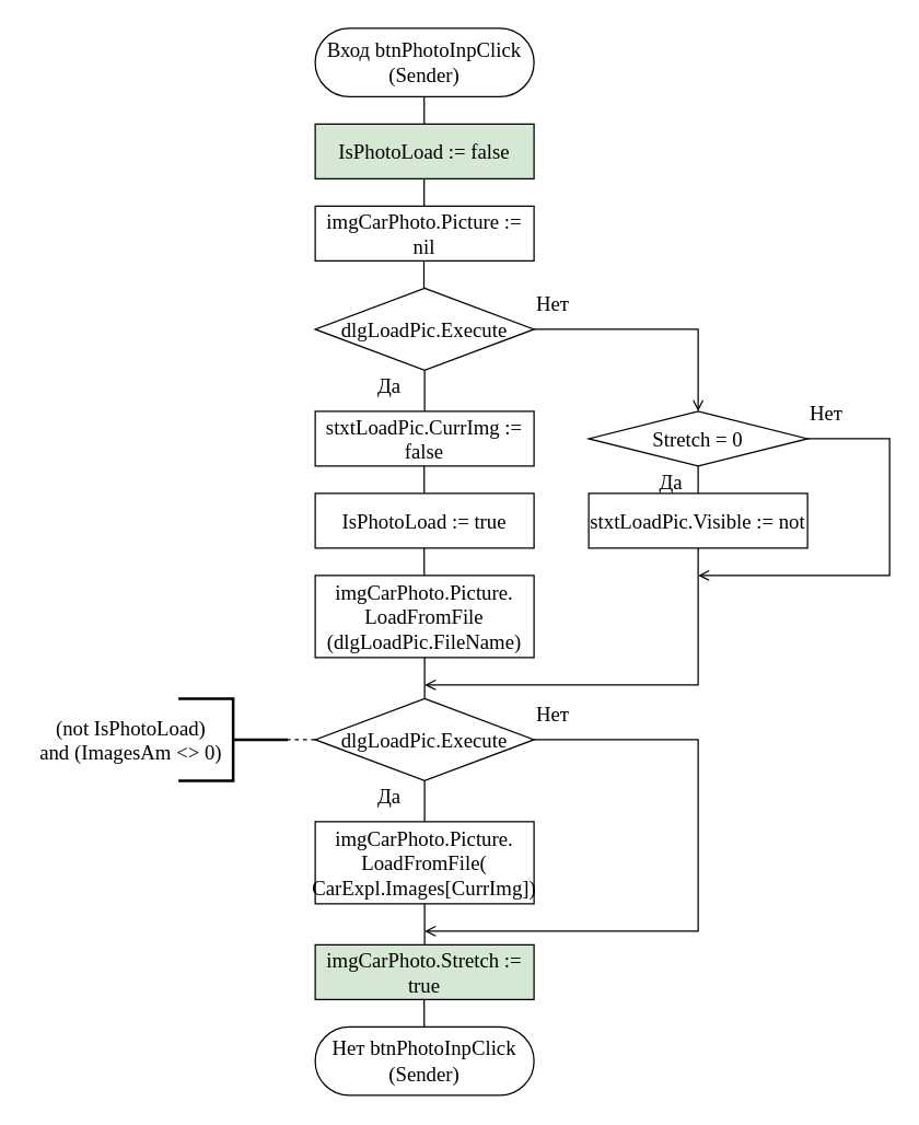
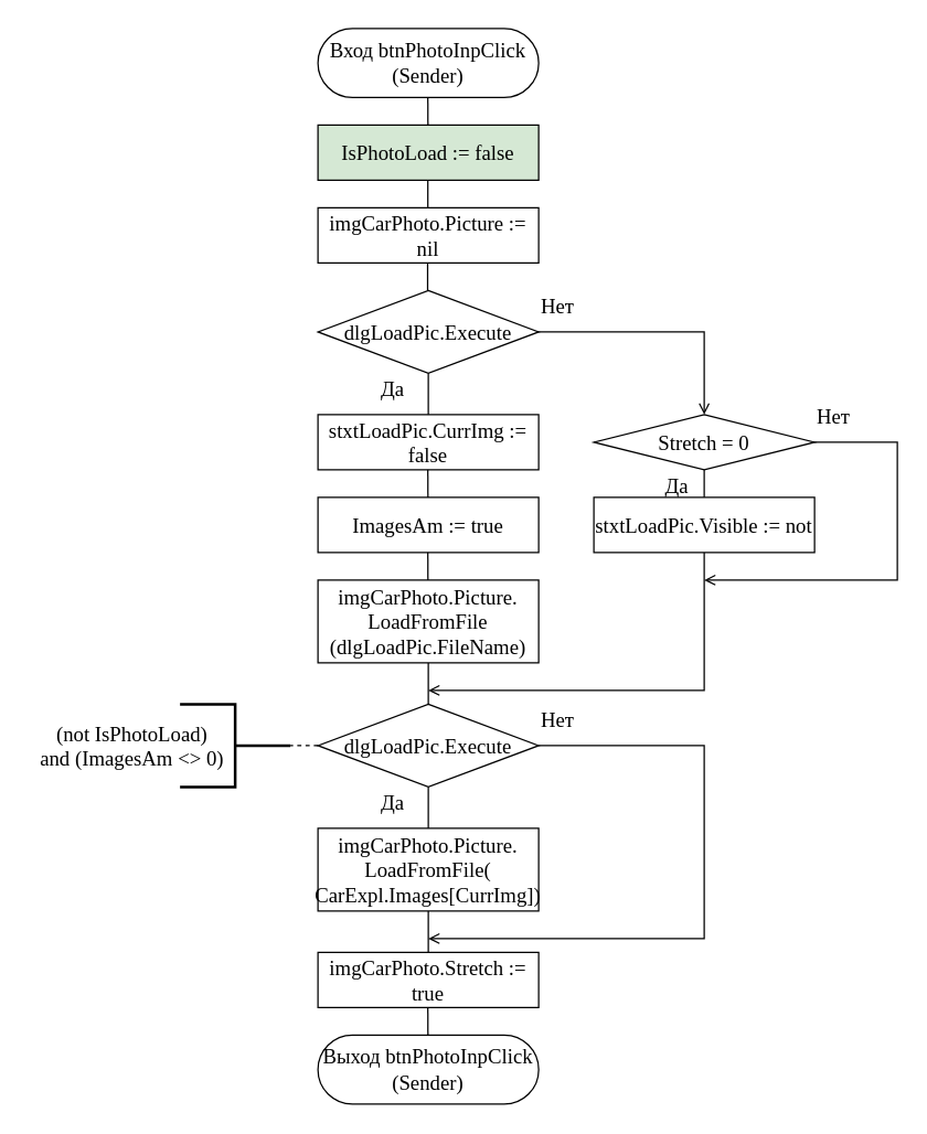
  <mxCell id="0" />
  <mxCell id="1" parent="0" />
  <mxCell id="2" value="Вход&amp;nbsp;&lt;span lang=&quot;EN-US&quot; style=&quot;font-size: 15px; line-height: 115%;&quot;&gt;btnPhotoInpClick&lt;br style=&quot;font-size: 15px;&quot;&gt;&lt;/span&gt;&lt;span style=&quot;font-size: 15px; line-height: 115%;&quot;&gt;(&lt;/span&gt;&lt;span lang=&quot;EN-US&quot; style=&quot;font-size: 15px; line-height: 115%;&quot;&gt;Sender&lt;/span&gt;&lt;span style=&quot;font-size: 15px; line-height: 115%;&quot;&gt;)&lt;/span&gt;" style="rounded=1;whiteSpace=wrap;html=1;fontSize=15;arcSize=50;fontFamily=Times New Roman;" vertex="1" parent="1"><mxGeometry x="230" y="20" width="160" height="50" as="geometry" /></mxCell>
  <mxCell id="3" value="" style="endArrow=none;html=1;fontFamily=Times New Roman;fontSize=15;rounded=0;" edge="1" parent="1"><mxGeometry width="50" height="50" relative="1" as="geometry"><mxPoint x="309.66" y="150" as="sourcePoint" /><mxPoint x="309.66" y="130" as="targetPoint" /></mxGeometry></mxCell>
  <mxCell id="4" value="Да" style="text;html=1;resizable=0;points=[];autosize=1;align=left;verticalAlign=top;spacingTop=-4;fontFamily=Times New Roman;fontSize=15;" vertex="1" parent="1"><mxGeometry x="274" y="270" width="30" height="20" as="geometry" /></mxCell>
  <mxCell id="5" value="Нет" style="text;html=1;resizable=0;points=[];autosize=1;align=left;verticalAlign=top;spacingTop=-4;fontFamily=Times New Roman;fontSize=15;" vertex="1" parent="1"><mxGeometry x="390" y="210" width="40" height="20" as="geometry" /></mxCell>
  <mxCell id="6" value="IsPhotoLoad := false" style="rounded=0;whiteSpace=wrap;html=1;fontSize=15;fontFamily=Times New Roman;fillColor=#d5e8d4;" vertex="1" parent="1"><mxGeometry x="230" y="90" width="160" height="40" as="geometry" /></mxCell>
  <mxCell id="7" value="" style="endArrow=none;html=1;fontFamily=Times New Roman;fontSize=15;rounded=0;exitX=0.513;exitY=0.003;exitDx=0;exitDy=0;exitPerimeter=0;" edge="1" parent="1"><mxGeometry width="50" height="50" relative="1" as="geometry"><mxPoint x="309.74" y="90.12" as="sourcePoint" /><mxPoint x="309.66" y="70" as="targetPoint" /></mxGeometry></mxCell>
  <mxCell id="8" value="" style="endArrow=none;html=1;fontFamily=Times New Roman;fontSize=15;rounded=0;" edge="1" parent="1"><mxGeometry width="50" height="50" relative="1" as="geometry"><mxPoint x="309.5" y="210" as="sourcePoint" /><mxPoint x="309.5" y="190" as="targetPoint" /></mxGeometry></mxCell>
  <mxCell id="9" value="" style="strokeWidth=2;html=1;shape=mxgraph.flowchart.annotation_2;align=left;fontSize=15;flipH=1;rounded=0;fillColor=none;fontFamily=Times New Roman;" vertex="1" parent="1"><mxGeometry x="130" y="510" width="80" height="60" as="geometry" /></mxCell>
  <mxCell id="10" value="" style="endArrow=none;dashed=1;html=1;fontSize=15;entryX=0;entryY=0.5;entryPerimeter=0;fontFamily=Times New Roman;" edge="1" parent="1" target="9"><mxGeometry width="50" height="50" relative="1" as="geometry"><mxPoint x="230" y="540" as="sourcePoint" /><mxPoint x="130" y="490" as="targetPoint" /></mxGeometry></mxCell>
  <mxCell id="11" value="(not IsPhotoLoad) &lt;br style=&quot;font-size: 15px;&quot;&gt;and (ImagesAm &amp;lt;&amp;gt; 0)" style="text;html=1;align=center;verticalAlign=middle;resizable=0;points=[];autosize=1;fontSize=15;fontFamily=Times New Roman;" vertex="1" parent="1"><mxGeometry x="20" y="520" width="150" height="40" as="geometry" /></mxCell>
  <mxCell id="12" value="imgCarPhoto.Picture := nil" style="rounded=0;whiteSpace=wrap;html=1;fontSize=15;fontFamily=Times New Roman;" vertex="1" parent="1"><mxGeometry x="230" y="150" width="160" height="40" as="geometry" /></mxCell>
  <mxCell id="13" value="dlgLoadPic.Execute" style="rhombus;whiteSpace=wrap;html=1;fontSize=15;rounded=0;fontFamily=Times New Roman;" vertex="1" parent="1"><mxGeometry x="230" y="210" width="160" height="60" as="geometry" /></mxCell>
  <mxCell id="14" value="" style="endArrow=none;html=1;fontFamily=Times New Roman;fontSize=15;rounded=0;" edge="1" parent="1"><mxGeometry width="50" height="50" relative="1" as="geometry"><mxPoint x="310" y="300" as="sourcePoint" /><mxPoint x="310" y="270" as="targetPoint" /></mxGeometry></mxCell>
  <mxCell id="15" value="stxtLoadPic.CurrImg := false" style="rounded=0;whiteSpace=wrap;html=1;fontSize=15;fontFamily=Times New Roman;" vertex="1" parent="1"><mxGeometry x="230" y="300" width="160" height="40" as="geometry" /></mxCell>
- <mxCell id="16" value="IsPhotoLoad := true" style="rounded=0;whiteSpace=wrap;html=1;fontSize=15;fontFamily=Times New Roman;" vertex="1" parent="1"><mxGeometry x="230" y="360" width="160" height="40" as="geometry" /></mxCell>
+ <mxCell id="16" value="ImagesAm := true" style="rounded=0;whiteSpace=wrap;html=1;fontSize=15;fontFamily=Times New Roman;" vertex="1" parent="1"><mxGeometry x="230" y="360" width="160" height="40" as="geometry" /></mxCell>
  <mxCell id="17" value="" style="endArrow=none;html=1;fontFamily=Times New Roman;fontSize=15;rounded=0;exitX=0.513;exitY=0.003;exitDx=0;exitDy=0;exitPerimeter=0;" edge="1" parent="1"><mxGeometry width="50" height="50" relative="1" as="geometry"><mxPoint x="309.74" y="360.12" as="sourcePoint" /><mxPoint x="309.66" y="340" as="targetPoint" /></mxGeometry></mxCell>
  <mxCell id="18" value="imgCarPhoto.Picture.&lt;br style=&quot;font-size: 15px;&quot;&gt;LoadFromFile&lt;br style=&quot;font-size: 15px;&quot;&gt;(dlgLoadPic.FileName)" style="rounded=0;whiteSpace=wrap;html=1;fontSize=15;fontFamily=Times New Roman;" vertex="1" parent="1"><mxGeometry x="230" y="420" width="160" height="60" as="geometry" /></mxCell>
  <mxCell id="19" value="" style="endArrow=none;html=1;fontFamily=Times New Roman;fontSize=15;rounded=0;exitX=0.513;exitY=0.003;exitDx=0;exitDy=0;exitPerimeter=0;" edge="1" parent="1"><mxGeometry width="50" height="50" relative="1" as="geometry"><mxPoint x="309.74" y="420.12" as="sourcePoint" /><mxPoint x="309.66" y="400" as="targetPoint" /></mxGeometry></mxCell>
  <mxCell id="20" value="" style="endArrow=open;html=1;fontSize=15;endFill=0;rounded=0;entryX=0.5;entryY=0;entryDx=0;entryDy=0;fontFamily=Times New Roman;" edge="1" parent="1" target="21"><mxGeometry width="50" height="50" relative="1" as="geometry"><mxPoint x="390" y="240" as="sourcePoint" /><mxPoint x="520" y="240" as="targetPoint" /><Array as="points"><mxPoint x="510" y="240" /></Array></mxGeometry></mxCell>
  <mxCell id="21" value="Stretch = 0" style="rhombus;whiteSpace=wrap;html=1;fontSize=15;rounded=0;fontFamily=Times New Roman;" vertex="1" parent="1"><mxGeometry x="430" y="300" width="160" height="40" as="geometry" /></mxCell>
  <mxCell id="22" value="" style="endArrow=none;html=1;fontFamily=Times New Roman;fontSize=15;rounded=0;" edge="1" parent="1"><mxGeometry width="50" height="50" relative="1" as="geometry"><mxPoint x="510" y="360" as="sourcePoint" /><mxPoint x="510" y="340" as="targetPoint" /></mxGeometry></mxCell>
  <mxCell id="23" value="Да" style="text;html=1;resizable=0;points=[];autosize=1;align=left;verticalAlign=top;spacingTop=-4;fontFamily=Times New Roman;fontSize=15;" vertex="1" parent="1"><mxGeometry x="480" y="340" width="30" height="20" as="geometry" /></mxCell>
  <mxCell id="24" value="stxtLoadPic.Visible := not" style="rounded=0;whiteSpace=wrap;html=1;fontSize=15;fontFamily=Times New Roman;" vertex="1" parent="1"><mxGeometry x="430" y="360" width="160" height="40" as="geometry" /></mxCell>
  <mxCell id="25" value="" style="endArrow=open;html=1;fontSize=15;endFill=0;rounded=0;fontFamily=Times New Roman;" edge="1" parent="1"><mxGeometry width="50" height="50" relative="1" as="geometry"><mxPoint x="590" y="320" as="sourcePoint" /><mxPoint x="510" y="420" as="targetPoint" /><Array as="points"><mxPoint x="650" y="320" /><mxPoint x="650" y="420" /></Array></mxGeometry></mxCell>
  <mxCell id="26" value="Нет" style="text;html=1;resizable=0;points=[];autosize=1;align=left;verticalAlign=top;spacingTop=-4;fontFamily=Times New Roman;fontSize=15;" vertex="1" parent="1"><mxGeometry x="590" y="290" width="40" height="20" as="geometry" /></mxCell>
  <mxCell id="27" value="" style="endArrow=none;html=1;fontFamily=Times New Roman;fontSize=15;rounded=0;" edge="1" parent="1"><mxGeometry width="50" height="50" relative="1" as="geometry"><mxPoint x="310" y="510" as="sourcePoint" /><mxPoint x="310" y="480" as="targetPoint" /></mxGeometry></mxCell>
  <mxCell id="28" value="" style="endArrow=open;html=1;fontSize=15;endFill=0;rounded=0;fontFamily=Times New Roman;" edge="1" parent="1"><mxGeometry width="50" height="50" relative="1" as="geometry"><mxPoint x="510" y="400" as="sourcePoint" /><mxPoint x="310" y="500" as="targetPoint" /><Array as="points"><mxPoint x="510" y="500" /></Array></mxGeometry></mxCell>
  <mxCell id="29" value="dlgLoadPic.Execute" style="rhombus;whiteSpace=wrap;html=1;fontSize=15;rounded=0;fontFamily=Times New Roman;" vertex="1" parent="1"><mxGeometry x="230" y="510" width="160" height="60" as="geometry" /></mxCell>
  <mxCell id="30" value="" style="endArrow=none;html=1;fontFamily=Times New Roman;fontSize=15;rounded=0;" edge="1" parent="1"><mxGeometry width="50" height="50" relative="1" as="geometry"><mxPoint x="310" y="600" as="sourcePoint" /><mxPoint x="310" y="570" as="targetPoint" /></mxGeometry></mxCell>
  <mxCell id="31" value="imgCarPhoto.Picture.&lt;br style=&quot;font-size: 15px;&quot;&gt;LoadFromFile(&lt;br style=&quot;font-size: 15px;&quot;&gt;CarExpl.Images[CurrImg])" style="rounded=0;whiteSpace=wrap;html=1;fontSize=15;fontFamily=Times New Roman;" vertex="1" parent="1"><mxGeometry x="230" y="600" width="160" height="60" as="geometry" /></mxCell>
  <mxCell id="32" value="Да" style="text;html=1;resizable=0;points=[];autosize=1;align=left;verticalAlign=top;spacingTop=-4;fontFamily=Times New Roman;fontSize=15;" vertex="1" parent="1"><mxGeometry x="274" y="570" width="30" height="20" as="geometry" /></mxCell>
  <mxCell id="33" value="Нет" style="text;html=1;resizable=0;points=[];autosize=1;align=left;verticalAlign=top;spacingTop=-4;fontFamily=Times New Roman;fontSize=15;" vertex="1" parent="1"><mxGeometry x="390" y="510" width="40" height="20" as="geometry" /></mxCell>
  <mxCell id="34" value="" style="endArrow=none;html=1;fontFamily=Times New Roman;fontSize=15;rounded=0;" edge="1" parent="1"><mxGeometry width="50" height="50" relative="1" as="geometry"><mxPoint x="310" y="690" as="sourcePoint" /><mxPoint x="310" y="660" as="targetPoint" /></mxGeometry></mxCell>
  <mxCell id="35" value="" style="endArrow=open;html=1;fontSize=15;endFill=0;rounded=0;fontFamily=Times New Roman;" edge="1" parent="1"><mxGeometry width="50" height="50" relative="1" as="geometry"><mxPoint x="390" y="540" as="sourcePoint" /><mxPoint x="310" y="680" as="targetPoint" /><Array as="points"><mxPoint x="510" y="540" /><mxPoint x="510" y="680" /></Array></mxGeometry></mxCell>
- <mxCell id="36" value="imgCarPhoto.Stretch := true" style="rounded=0;whiteSpace=wrap;html=1;fontSize=15;fontFamily=Times New Roman;fillColor=#d5e8d4;" vertex="1" parent="1"><mxGeometry x="230" y="690" width="160" height="40" as="geometry" /></mxCell>
- <mxCell id="37" value="Нет&amp;nbsp;&lt;span lang=&quot;EN-US&quot; style=&quot;font-size: 15px; line-height: 115%;&quot;&gt;btnPhotoInpClick&lt;br style=&quot;font-size: 15px;&quot;&gt;&lt;/span&gt;&lt;span style=&quot;font-size: 15px; line-height: 115%;&quot;&gt;(&lt;/span&gt;&lt;span lang=&quot;EN-US&quot; style=&quot;font-size: 15px; line-height: 115%;&quot;&gt;Sender&lt;/span&gt;&lt;span style=&quot;font-size: 15px; line-height: 115%;&quot;&gt;)&lt;/span&gt;" style="rounded=1;whiteSpace=wrap;html=1;fontSize=15;arcSize=50;fontFamily=Times New Roman;" vertex="1" parent="1"><mxGeometry x="230" y="750" width="160" height="50" as="geometry" /></mxCell>
+ <mxCell id="36" value="imgCarPhoto.Stretch := true" style="rounded=0;whiteSpace=wrap;html=1;fontSize=15;fontFamily=Times New Roman;" vertex="1" parent="1"><mxGeometry x="230" y="690" width="160" height="40" as="geometry" /></mxCell>
+ <mxCell id="37" value="Выход&amp;nbsp;&lt;span lang=&quot;EN-US&quot; style=&quot;font-size: 15px; line-height: 115%;&quot;&gt;btnPhotoInpClick&lt;br style=&quot;font-size: 15px;&quot;&gt;&lt;/span&gt;&lt;span style=&quot;font-size: 15px; line-height: 115%;&quot;&gt;(&lt;/span&gt;&lt;span lang=&quot;EN-US&quot; style=&quot;font-size: 15px; line-height: 115%;&quot;&gt;Sender&lt;/span&gt;&lt;span style=&quot;font-size: 15px; line-height: 115%;&quot;&gt;)&lt;/span&gt;" style="rounded=1;whiteSpace=wrap;html=1;fontSize=15;arcSize=50;fontFamily=Times New Roman;" vertex="1" parent="1"><mxGeometry x="230" y="750" width="160" height="50" as="geometry" /></mxCell>
  <mxCell id="38" value="" style="endArrow=none;html=1;fontFamily=Times New Roman;fontSize=15;rounded=0;exitX=0.513;exitY=0.003;exitDx=0;exitDy=0;exitPerimeter=0;" edge="1" parent="1"><mxGeometry width="50" height="50" relative="1" as="geometry"><mxPoint x="309.74" y="750" as="sourcePoint" /><mxPoint x="309.66" y="729.88" as="targetPoint" /></mxGeometry></mxCell>
